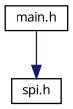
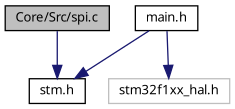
  digraph {
    fontname="Noto Sans"
    node [color=black fillcolor=white fontname="Noto Sans" fontsize=10 shape=record style=filled]
    edge [color=midnightblue fontname="Noto Sans" fontsize=10 labelfontname=Helvetica labelfontsize=10 style=solid]
-   n2 [height=0.2 label="spi.h" width=0.4]
+   n1 [fillcolor=grey75 fontcolor=black height=0.2 label="Core/Src/spi.c" width=0.4]
+   n2 [height=0.2 label="stm.h" width=0.4]
    n3 [height=0.2 label="main.h" width=0.4]
+   n4 [color=grey75 height=0.2 label="stm32f1xx_hal.h" width=0.4]
+   n1 -> n2
    n3 -> n2
+   n3 -> n4
  }
